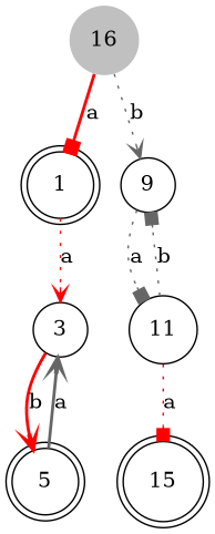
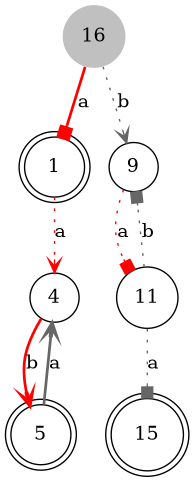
  digraph {
    rankdir=TB
    node [shape=circle]
    edge [arrowhead=box color=gray40 style=dotted]
    16 [color=gray style=filled]
    1 [shape=doublecircle]
    9
-   3
+   3 [label=4]
    11
    5 [shape=doublecircle]
    15 [shape=doublecircle]
    16 -> 1 [color=red label=a style=bold]
    16 -> 9 [arrowhead=vee label=b]
    1 -> 3 [arrowhead=vee color=red label=a]
-   9 -> 11 [label=a]
+   9 -> 11 [color=red label=a]
    3 -> 5 [arrowhead=vee color=red label=b style=bold]
    11 -> 9 [label=b]
-   11 -> 15 [color=red label=a]
+   11 -> 15 [label=a]
    5 -> 3 [arrowhead=vee label=a style=bold]
  }
